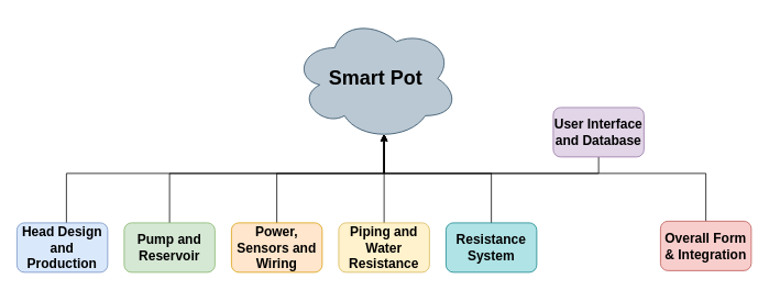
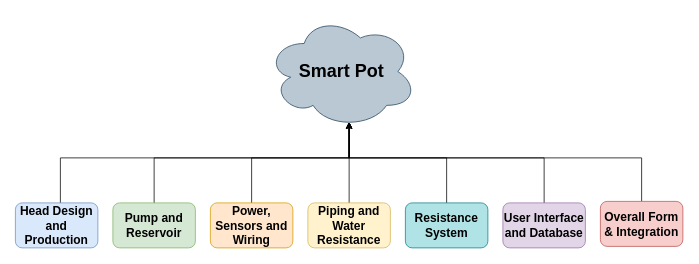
  <mxCell id="0" />
  <mxCell id="1" parent="0" />
  <mxCell id="2" style="edgeStyle=orthogonalEdgeStyle;rounded=0;orthogonalLoop=1;jettySize=auto;html=1;entryX=0.55;entryY=0.95;entryDx=0;entryDy=0;entryPerimeter=0;fontSize=16;" parent="1" source="3" target="16" edge="1"><mxGeometry relative="1" as="geometry"><Array as="points"><mxPoint x="80" y="210" /><mxPoint x="465" y="210" /></Array></mxGeometry></mxCell>
  <mxCell id="3" value="&lt;font style=&quot;font-size: 16px;&quot;&gt;Head Design and Production&lt;/font&gt;" style="rounded=1;whiteSpace=wrap;html=1;horizontal=1;direction=south;fillColor=#dae8fc;strokeColor=#6c8ebf;fontSize=16;fontStyle=1" parent="1" vertex="1"><mxGeometry x="20" y="270" width="110" height="60" as="geometry" /></mxCell>
  <mxCell id="4" style="edgeStyle=orthogonalEdgeStyle;rounded=0;orthogonalLoop=1;jettySize=auto;html=1;entryX=0.55;entryY=0.95;entryDx=0;entryDy=0;entryPerimeter=0;fontSize=16;" parent="1" source="5" target="16" edge="1"><mxGeometry relative="1" as="geometry"><Array as="points"><mxPoint x="205" y="210" /><mxPoint x="465" y="210" /></Array></mxGeometry></mxCell>
  <mxCell id="5" value="&lt;font style=&quot;font-size: 16px;&quot;&gt;Pump and Reservoir&lt;/font&gt;" style="rounded=1;whiteSpace=wrap;html=1;fillColor=#d5e8d4;strokeColor=#82b366;fontSize=16;fontStyle=1" parent="1" vertex="1"><mxGeometry x="150" y="270" width="110" height="60" as="geometry" /></mxCell>
  <mxCell id="6" style="edgeStyle=orthogonalEdgeStyle;rounded=0;orthogonalLoop=1;jettySize=auto;html=1;entryX=0.55;entryY=0.95;entryDx=0;entryDy=0;entryPerimeter=0;fontSize=16;" parent="1" source="7" target="16" edge="1"><mxGeometry relative="1" as="geometry" /></mxCell>
  <mxCell id="7" value="&lt;font style=&quot;font-size: 16px;&quot;&gt;Piping and Water Resistance&lt;/font&gt;" style="rounded=1;whiteSpace=wrap;html=1;fillColor=#fff2cc;strokeColor=#d6b656;fontSize=16;fontStyle=1" parent="1" vertex="1"><mxGeometry x="410" y="270" width="110" height="60" as="geometry" /></mxCell>
  <mxCell id="8" style="edgeStyle=orthogonalEdgeStyle;rounded=0;orthogonalLoop=1;jettySize=auto;html=1;entryX=0.55;entryY=0.95;entryDx=0;entryDy=0;entryPerimeter=0;fontSize=16;" parent="1" source="9" target="16" edge="1"><mxGeometry relative="1" as="geometry"><Array as="points"><mxPoint x="855" y="210" /><mxPoint x="465" y="210" /></Array></mxGeometry></mxCell>
  <mxCell id="9" value="&lt;font style=&quot;font-size: 16px;&quot;&gt;Overall Form &amp;amp; Integration&lt;/font&gt;" style="rounded=1;whiteSpace=wrap;html=1;fillColor=#f8cecc;strokeColor=#b85450;fontSize=16;fontStyle=1" parent="1" vertex="1"><mxGeometry x="800" y="268" width="110" height="60" as="geometry" /></mxCell>
  <mxCell id="10" style="edgeStyle=orthogonalEdgeStyle;rounded=0;orthogonalLoop=1;jettySize=auto;html=1;entryX=0.55;entryY=0.95;entryDx=0;entryDy=0;entryPerimeter=0;fontSize=16;" parent="1" source="11" target="16" edge="1"><mxGeometry relative="1" as="geometry"><Array as="points"><mxPoint x="725" y="210" /><mxPoint x="465" y="210" /></Array></mxGeometry></mxCell>
- <mxCell id="11" value="&lt;font style=&quot;font-size: 16px;&quot;&gt;User Interface and Database&lt;/font&gt;" style="rounded=1;whiteSpace=wrap;html=1;fillColor=#e1d5e7;strokeColor=#9673a6;fontSize=16;fontStyle=1" parent="1" vertex="1"><mxGeometry x="670" y="130" width="110" height="60" as="geometry" /></mxCell>
+ <mxCell id="11" value="&lt;font style=&quot;font-size: 16px;&quot;&gt;User Interface and Database&lt;/font&gt;" style="rounded=1;whiteSpace=wrap;html=1;fillColor=#e1d5e7;strokeColor=#9673a6;fontSize=16;fontStyle=1" parent="1" vertex="1"><mxGeometry x="670" y="270" width="110" height="60" as="geometry" /></mxCell>
  <mxCell id="12" style="edgeStyle=orthogonalEdgeStyle;rounded=0;orthogonalLoop=1;jettySize=auto;html=1;entryX=0.55;entryY=0.95;entryDx=0;entryDy=0;entryPerimeter=0;fontSize=16;" parent="1" source="13" target="16" edge="1"><mxGeometry relative="1" as="geometry"><Array as="points"><mxPoint x="595" y="210" /><mxPoint x="465" y="210" /></Array></mxGeometry></mxCell>
  <mxCell id="13" value="&lt;font style=&quot;font-size: 16px;&quot;&gt;Resistance System&lt;/font&gt;" style="rounded=1;whiteSpace=wrap;html=1;fillColor=#b0e3e6;strokeColor=#0e8088;fontSize=16;fontStyle=1" parent="1" vertex="1"><mxGeometry x="540" y="270" width="110" height="60" as="geometry" /></mxCell>
  <mxCell id="14" style="edgeStyle=orthogonalEdgeStyle;rounded=0;orthogonalLoop=1;jettySize=auto;html=1;entryX=0.55;entryY=0.95;entryDx=0;entryDy=0;entryPerimeter=0;fontSize=16;" parent="1" source="15" target="16" edge="1"><mxGeometry relative="1" as="geometry"><Array as="points"><mxPoint x="335" y="210" /><mxPoint x="465" y="210" /></Array></mxGeometry></mxCell>
  <mxCell id="15" value="&lt;font style=&quot;font-size: 16px;&quot;&gt;Power, Sensors and Wiring&lt;/font&gt;" style="rounded=1;whiteSpace=wrap;html=1;fillColor=#ffe6cc;strokeColor=#d79b00;fontSize=16;fontStyle=1" parent="1" vertex="1"><mxGeometry x="280" y="270" width="110" height="60" as="geometry" /></mxCell>
  <mxCell id="16" value="&lt;b style=&quot;font-size: 12px ; white-space: normal&quot;&gt;&lt;font style=&quot;font-size: 24px&quot;&gt;Smart Pot&lt;/font&gt;&lt;/b&gt;" style="ellipse;shape=cloud;whiteSpace=wrap;html=1;fontSize=16;fillColor=#bac8d3;strokeColor=#23445d;" parent="1" vertex="1"><mxGeometry x="355" y="20" width="200" height="150" as="geometry" /></mxCell>
